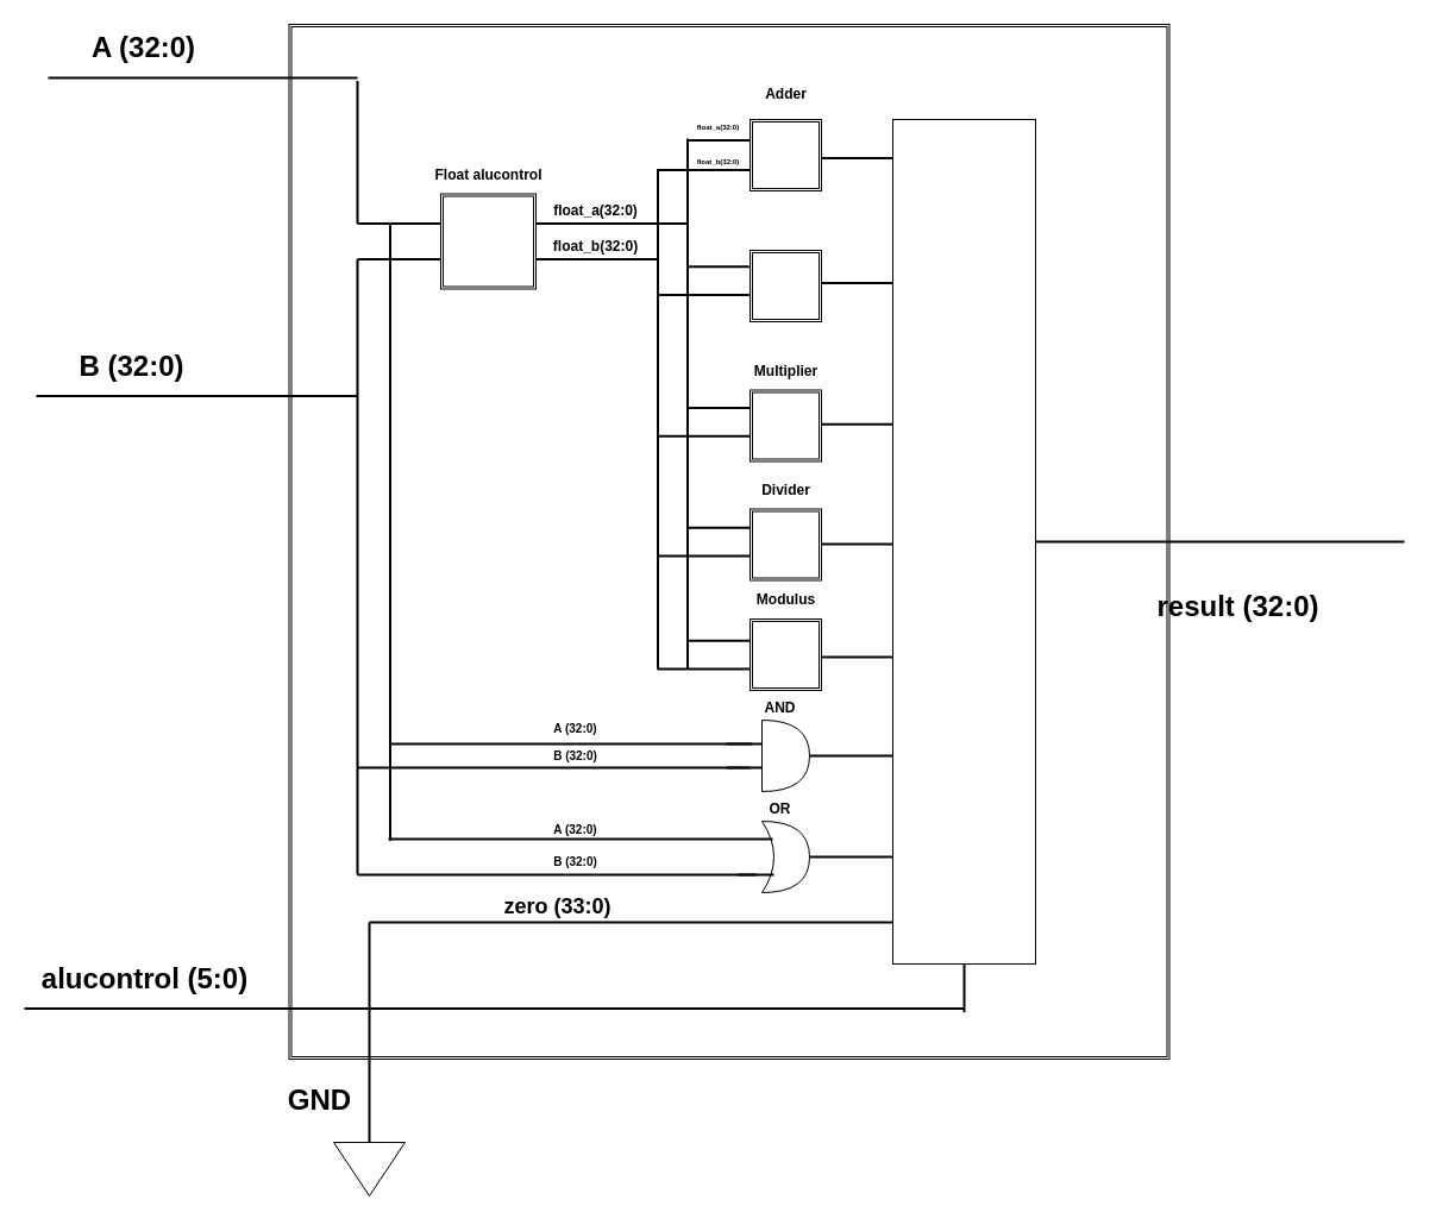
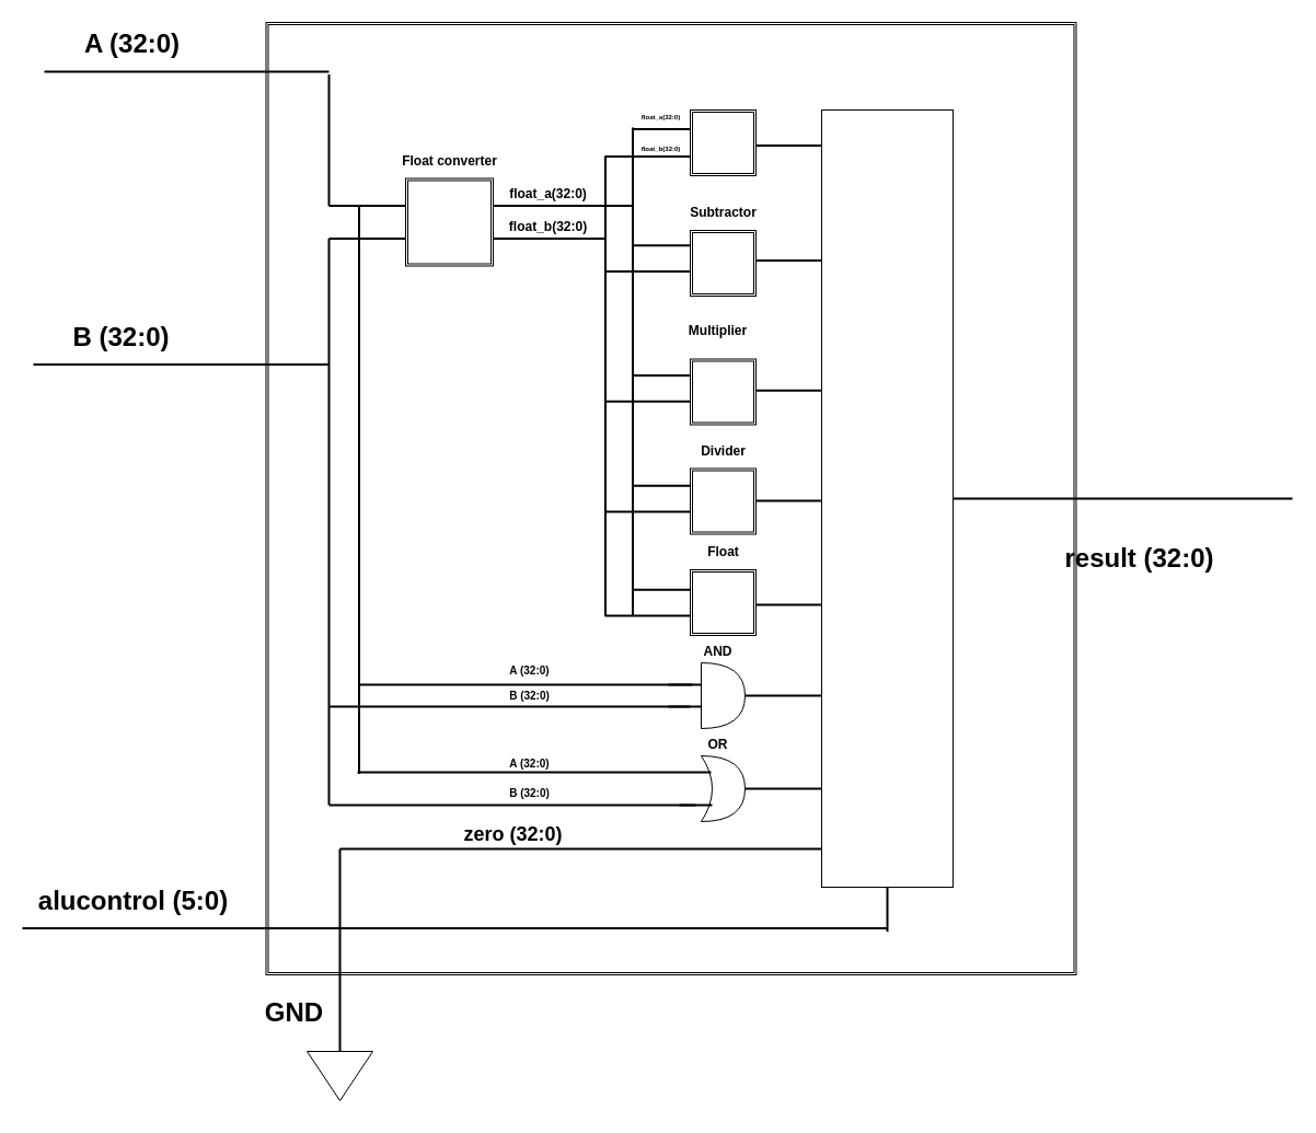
  <mxCell id="0" />
  <mxCell id="1" parent="0" />
  <mxCell id="2" value="" style="shape=ext;double=1;rounded=0;whiteSpace=wrap;html=1;" vertex="1" parent="1"><mxGeometry x="242.5" y="20" width="740" height="870" as="geometry" /></mxCell>
  <mxCell id="3" value="" style="line;strokeWidth=2;html=1;" vertex="1" parent="1"><mxGeometry x="40" y="60" width="260" height="10" as="geometry" /></mxCell>
  <mxCell id="4" value="" style="line;strokeWidth=2;html=1;" vertex="1" parent="1"><mxGeometry x="30" y="327.5" width="270" height="10" as="geometry" /></mxCell>
  <mxCell id="5" value="" style="line;strokeWidth=2;html=1;" vertex="1" parent="1"><mxGeometry x="20" y="842.5" width="790" height="10" as="geometry" /></mxCell>
  <mxCell id="6" value="A (32:0)" style="text;strokeColor=none;fillColor=none;html=1;fontSize=24;fontStyle=1;verticalAlign=middle;align=center;" vertex="1" parent="1"><mxGeometry x="70" y="20" width="100" height="40" as="geometry" /></mxCell>
  <mxCell id="7" value="B (32:0)" style="text;strokeColor=none;fillColor=none;html=1;fontSize=24;fontStyle=1;verticalAlign=middle;align=center;" vertex="1" parent="1"><mxGeometry x="60" y="287.5" width="100" height="40" as="geometry" /></mxCell>
  <mxCell id="8" value="alucontrol (5:0)" style="text;strokeColor=none;fillColor=none;html=1;fontSize=24;fontStyle=1;verticalAlign=middle;align=center;" vertex="1" parent="1"><mxGeometry x="71.25" y="802.5" width="100" height="40" as="geometry" /></mxCell>
  <mxCell id="9" value="" style="line;strokeWidth=2;html=1;" vertex="1" parent="1"><mxGeometry x="870" y="450" width="310" height="10" as="geometry" /></mxCell>
  <mxCell id="10" value="result (32:0)" style="text;strokeColor=none;fillColor=none;html=1;fontSize=24;fontStyle=1;verticalAlign=middle;align=center;" vertex="1" parent="1"><mxGeometry x="990" y="490" width="100" height="40" as="geometry" /></mxCell>
- <mxCell id="11" value="&lt;font style=&quot;font-size: 18px&quot;&gt;zero (33:0)&lt;/font&gt;" style="text;strokeColor=none;fillColor=none;html=1;fontSize=24;fontStyle=1;verticalAlign=middle;align=center;" vertex="1" parent="1"><mxGeometry x="417.5" y="740" width="100" height="40" as="geometry" /></mxCell>
+ <mxCell id="11" value="&lt;font style=&quot;font-size: 18px&quot;&gt;zero (32:0)&lt;/font&gt;" style="text;strokeColor=none;fillColor=none;html=1;fontSize=24;fontStyle=1;verticalAlign=middle;align=center;" vertex="1" parent="1"><mxGeometry x="417.5" y="740" width="100" height="40" as="geometry" /></mxCell>
  <mxCell id="12" value="GND" style="text;strokeColor=none;fillColor=none;html=1;fontSize=24;fontStyle=1;verticalAlign=middle;align=center;" vertex="1" parent="1"><mxGeometry x="242.5" y="910" width="50" height="30" as="geometry" /></mxCell>
  <mxCell id="13" value="" style="shape=ext;double=1;whiteSpace=wrap;html=1;aspect=fixed;" vertex="1" parent="1"><mxGeometry x="370" y="162.5" width="80" height="80" as="geometry" /></mxCell>
- <mxCell id="14" value="&lt;font style=&quot;font-size: 12px&quot;&gt;Float alucontrol&lt;/font&gt;" style="text;strokeColor=none;fillColor=none;html=1;fontSize=24;fontStyle=1;verticalAlign=middle;align=center;" vertex="1" parent="1"><mxGeometry x="360" y="122.5" width="100" height="40" as="geometry" /></mxCell>
+ <mxCell id="14" value="&lt;font style=&quot;font-size: 12px&quot;&gt;Float converter&lt;/font&gt;" style="text;strokeColor=none;fillColor=none;html=1;fontSize=24;fontStyle=1;verticalAlign=middle;align=center;" vertex="1" parent="1"><mxGeometry x="360" y="122.5" width="100" height="40" as="geometry" /></mxCell>
  <mxCell id="15" value="" style="shape=ext;double=1;whiteSpace=wrap;html=1;aspect=fixed;" vertex="1" parent="1"><mxGeometry x="630" y="100" width="60" height="60" as="geometry" /></mxCell>
- <mxCell id="16" value="&lt;font style=&quot;font-size: 12px&quot;&gt;Adder&lt;/font&gt;" style="text;strokeColor=none;fillColor=none;html=1;fontSize=24;fontStyle=1;verticalAlign=middle;align=center;" vertex="1" parent="1"><mxGeometry x="620" y="60" width="80" height="30" as="geometry" /></mxCell>
  <mxCell id="17" value="" style="shape=ext;double=1;whiteSpace=wrap;html=1;aspect=fixed;" vertex="1" parent="1"><mxGeometry x="630" y="210" width="60" height="60" as="geometry" /></mxCell>
+ <mxCell id="18" value="&lt;font style=&quot;font-size: 12px&quot;&gt;Subtractor&lt;/font&gt;" style="text;strokeColor=none;fillColor=none;html=1;fontSize=24;fontStyle=1;verticalAlign=middle;align=center;" vertex="1" parent="1"><mxGeometry x="610" y="170" width="100" height="40" as="geometry" /></mxCell>
  <mxCell id="19" value="" style="shape=ext;double=1;whiteSpace=wrap;html=1;aspect=fixed;" vertex="1" parent="1"><mxGeometry x="630" y="327.5" width="60" height="60" as="geometry" /></mxCell>
- <mxCell id="20" value="&lt;font style=&quot;font-size: 12px&quot;&gt;Multiplier&lt;/font&gt;" style="text;strokeColor=none;fillColor=none;html=1;fontSize=24;fontStyle=1;verticalAlign=middle;align=center;" vertex="1" parent="1"><mxGeometry x="610" y="287.5" width="100" height="40" as="geometry" /></mxCell>
+ <mxCell id="20" value="&lt;font style=&quot;font-size: 12px&quot;&gt;Multiplier&lt;/font&gt;" style="text;strokeColor=none;fillColor=none;html=1;fontSize=24;fontStyle=1;verticalAlign=middle;align=center;" vertex="1" parent="1"><mxGeometry x="605" y="277.5" width="100" height="40" as="geometry" /></mxCell>
  <mxCell id="21" value="" style="line;strokeWidth=2;html=1;" vertex="1" parent="1"><mxGeometry x="300" y="182.5" width="70" height="10" as="geometry" /></mxCell>
  <mxCell id="22" value="" style="line;strokeWidth=2;html=1;" vertex="1" parent="1"><mxGeometry x="300" y="212.5" width="70" height="10" as="geometry" /></mxCell>
  <mxCell id="23" value="" style="line;strokeWidth=2;html=1;rotation=90;" vertex="1" parent="1"><mxGeometry x="240" y="122.5" width="120" height="10" as="geometry" /></mxCell>
  <mxCell id="24" value="" style="line;strokeWidth=2;html=1;rotation=90;" vertex="1" parent="1"><mxGeometry x="242.5" y="270" width="115" height="10" as="geometry" /></mxCell>
  <mxCell id="25" value="" style="line;strokeWidth=2;html=1;" vertex="1" parent="1"><mxGeometry x="450" y="182.5" width="128" height="10" as="geometry" /></mxCell>
  <mxCell id="26" value="" style="line;strokeWidth=2;html=1;" vertex="1" parent="1"><mxGeometry x="450" y="212.5" width="102" height="10" as="geometry" /></mxCell>
  <mxCell id="27" value="&lt;font style=&quot;font-size: 12px&quot;&gt;float_a(32:0)&lt;/font&gt;" style="text;strokeColor=none;fillColor=none;html=1;fontSize=24;fontStyle=1;verticalAlign=middle;align=center;" vertex="1" parent="1"><mxGeometry x="450" y="152.5" width="100" height="40" as="geometry" /></mxCell>
  <mxCell id="28" value="&lt;font style=&quot;font-size: 12px&quot;&gt;float_b(32:0)&lt;/font&gt;" style="text;strokeColor=none;fillColor=none;html=1;fontSize=24;fontStyle=1;verticalAlign=middle;align=center;" vertex="1" parent="1"><mxGeometry x="450" y="186.25" width="100" height="32.5" as="geometry" /></mxCell>
  <mxCell id="29" value="" style="rounded=0;whiteSpace=wrap;html=1;" vertex="1" parent="1"><mxGeometry x="750" y="100" width="120" height="710" as="geometry" /></mxCell>
  <mxCell id="30" value="" style="shape=or;whiteSpace=wrap;html=1;" vertex="1" parent="1"><mxGeometry x="640" y="605" width="40" height="60" as="geometry" /></mxCell>
  <mxCell id="31" value="" style="shape=xor;whiteSpace=wrap;html=1;" vertex="1" parent="1"><mxGeometry x="640" y="690" width="40" height="60" as="geometry" /></mxCell>
  <mxCell id="32" value="" style="shape=ext;double=1;whiteSpace=wrap;html=1;aspect=fixed;" vertex="1" parent="1"><mxGeometry x="630" y="427.5" width="60" height="60" as="geometry" /></mxCell>
  <mxCell id="33" value="&lt;font style=&quot;font-size: 12px&quot;&gt;Divider&lt;/font&gt;" style="text;strokeColor=none;fillColor=none;html=1;fontSize=24;fontStyle=1;verticalAlign=middle;align=center;" vertex="1" parent="1"><mxGeometry x="610" y="387.5" width="100" height="40" as="geometry" /></mxCell>
  <mxCell id="34" value="" style="shape=ext;double=1;whiteSpace=wrap;html=1;aspect=fixed;" vertex="1" parent="1"><mxGeometry x="630" y="520" width="60" height="60" as="geometry" /></mxCell>
- <mxCell id="35" value="&lt;font style=&quot;font-size: 12px&quot;&gt;Modulus&lt;/font&gt;" style="text;strokeColor=none;fillColor=none;html=1;fontSize=24;fontStyle=1;verticalAlign=middle;align=center;" vertex="1" parent="1"><mxGeometry x="610" y="480" width="100" height="40" as="geometry" /></mxCell>
+ <mxCell id="35" value="&lt;font style=&quot;font-size: 12px&quot;&gt;Float&lt;/font&gt;" style="text;strokeColor=none;fillColor=none;html=1;fontSize=24;fontStyle=1;verticalAlign=middle;align=center;" vertex="1" parent="1"><mxGeometry x="610" y="480" width="100" height="40" as="geometry" /></mxCell>
  <mxCell id="36" value="" style="line;strokeWidth=2;html=1;" vertex="1" parent="1"><mxGeometry x="310" y="770" width="440" height="10" as="geometry" /></mxCell>
  <mxCell id="37" value="" style="line;strokeWidth=2;html=1;rotation=90;" vertex="1" parent="1"><mxGeometry x="213.75" y="866.25" width="192.5" height="10" as="geometry" /></mxCell>
  <mxCell id="38" value="" style="line;strokeWidth=2;html=1;" vertex="1" parent="1"><mxGeometry x="610" y="620" width="30" height="10" as="geometry" /></mxCell>
  <mxCell id="39" value="" style="line;strokeWidth=2;html=1;" vertex="1" parent="1"><mxGeometry x="610" y="640" width="30" height="10" as="geometry" /></mxCell>
  <mxCell id="40" value="" style="line;strokeWidth=2;html=1;" vertex="1" parent="1"><mxGeometry x="620" y="730" width="30" height="10" as="geometry" /></mxCell>
  <mxCell id="41" value="" style="line;strokeWidth=2;html=1;rotation=90;" vertex="1" parent="1"><mxGeometry x="342.5" y="347" width="420" height="10" as="geometry" /></mxCell>
  <mxCell id="42" value="" style="line;strokeWidth=2;html=1;rotation=90;" vertex="1" parent="1"><mxGeometry x="354.37" y="334.13" width="446.25" height="10" as="geometry" /></mxCell>
  <mxCell id="43" value="" style="line;strokeWidth=2;html=1;" vertex="1" parent="1"><mxGeometry x="577" y="112.5" width="53" height="10" as="geometry" /></mxCell>
  <mxCell id="44" value="" style="line;strokeWidth=2;html=1;" vertex="1" parent="1"><mxGeometry x="552" y="137.5" width="78" height="10" as="geometry" /></mxCell>
  <mxCell id="45" value="" style="line;strokeWidth=2;html=1;" vertex="1" parent="1"><mxGeometry x="577" y="218.75" width="53" height="10" as="geometry" /></mxCell>
  <mxCell id="46" value="" style="line;strokeWidth=2;html=1;" vertex="1" parent="1"><mxGeometry x="552" y="242.5" width="78" height="10" as="geometry" /></mxCell>
  <mxCell id="47" value="" style="line;strokeWidth=2;html=1;" vertex="1" parent="1"><mxGeometry x="577" y="337.5" width="53" height="10" as="geometry" /></mxCell>
  <mxCell id="48" value="" style="line;strokeWidth=2;html=1;" vertex="1" parent="1"><mxGeometry x="552" y="361.25" width="78" height="10" as="geometry" /></mxCell>
  <mxCell id="49" value="" style="line;strokeWidth=2;html=1;" vertex="1" parent="1"><mxGeometry x="577" y="438.13" width="53" height="10" as="geometry" /></mxCell>
  <mxCell id="50" value="" style="line;strokeWidth=2;html=1;" vertex="1" parent="1"><mxGeometry x="552" y="461.88" width="78" height="10" as="geometry" /></mxCell>
  <mxCell id="51" value="" style="line;strokeWidth=2;html=1;" vertex="1" parent="1"><mxGeometry x="577" y="533.13" width="53" height="10" as="geometry" /></mxCell>
  <mxCell id="52" value="" style="line;strokeWidth=2;html=1;" vertex="1" parent="1"><mxGeometry x="552" y="556.88" width="78" height="10" as="geometry" /></mxCell>
  <mxCell id="53" value="" style="line;strokeWidth=2;html=1;rotation=-90;" vertex="1" parent="1"><mxGeometry x="789.69" y="825.32" width="40.63" height="10" as="geometry" /></mxCell>
  <mxCell id="54" value="" style="line;strokeWidth=2;html=1;" vertex="1" parent="1"><mxGeometry x="300" y="640" width="330" height="10" as="geometry" /></mxCell>
  <mxCell id="55" value="" style="line;strokeWidth=2;html=1;" vertex="1" parent="1"><mxGeometry x="300" y="730" width="335" height="10" as="geometry" /></mxCell>
  <mxCell id="56" value="" style="line;strokeWidth=2;html=1;rotation=-90;" vertex="1" parent="1"><mxGeometry x="98.91" y="528.6" width="402.19" height="10" as="geometry" /></mxCell>
  <mxCell id="57" value="" style="line;strokeWidth=2;html=1;rotation=90;" vertex="1" parent="1"><mxGeometry x="67.52" y="441.52" width="519.98" height="10" as="geometry" /></mxCell>
  <mxCell id="58" value="" style="line;strokeWidth=2;html=1;" vertex="1" parent="1"><mxGeometry x="326" y="700" width="323" height="10" as="geometry" /></mxCell>
  <mxCell id="59" value="" style="line;strokeWidth=2;html=1;" vertex="1" parent="1"><mxGeometry x="327" y="620" width="305" height="10" as="geometry" /></mxCell>
  <mxCell id="60" value="" style="line;strokeWidth=2;html=1;" vertex="1" parent="1"><mxGeometry x="690" y="127.5" width="60" height="10" as="geometry" /></mxCell>
  <mxCell id="61" value="" style="line;strokeWidth=2;html=1;" vertex="1" parent="1"><mxGeometry x="690" y="232.5" width="60" height="10" as="geometry" /></mxCell>
  <mxCell id="62" value="" style="line;strokeWidth=2;html=1;" vertex="1" parent="1"><mxGeometry x="690" y="351.25" width="60" height="10" as="geometry" /></mxCell>
  <mxCell id="63" value="" style="line;strokeWidth=2;html=1;" vertex="1" parent="1"><mxGeometry x="690" y="451.88" width="60" height="10" as="geometry" /></mxCell>
  <mxCell id="64" value="" style="line;strokeWidth=2;html=1;" vertex="1" parent="1"><mxGeometry x="690" y="546.88" width="60" height="10" as="geometry" /></mxCell>
  <mxCell id="65" value="" style="line;strokeWidth=2;html=1;" vertex="1" parent="1"><mxGeometry x="680" y="630" width="70" height="10" as="geometry" /></mxCell>
  <mxCell id="66" value="" style="line;strokeWidth=2;html=1;" vertex="1" parent="1"><mxGeometry x="680" y="715" width="70" height="10" as="geometry" /></mxCell>
  <mxCell id="67" value="&lt;font style=&quot;font-size: 10px&quot;&gt;A (32:0)&lt;/font&gt;" style="text;strokeColor=none;fillColor=none;html=1;fontSize=24;fontStyle=1;verticalAlign=middle;align=center;" vertex="1" parent="1"><mxGeometry x="460" y="605" width="45" height="6.88" as="geometry" /></mxCell>
  <mxCell id="68" value="&lt;font style=&quot;font-size: 10px&quot;&gt;A (32:0)&lt;/font&gt;" style="text;strokeColor=none;fillColor=none;html=1;fontSize=24;fontStyle=1;verticalAlign=middle;align=center;" vertex="1" parent="1"><mxGeometry x="460" y="690" width="45" height="6.88" as="geometry" /></mxCell>
  <mxCell id="69" value="&lt;font style=&quot;font-size: 10px&quot;&gt;B (32:0)&lt;/font&gt;" style="text;strokeColor=none;fillColor=none;html=1;fontSize=24;fontStyle=1;verticalAlign=middle;align=center;" vertex="1" parent="1"><mxGeometry x="460" y="628" width="45" height="6.88" as="geometry" /></mxCell>
  <mxCell id="70" value="&lt;font style=&quot;font-size: 10px&quot;&gt;B (32:0)&lt;/font&gt;" style="text;strokeColor=none;fillColor=none;html=1;fontSize=24;fontStyle=1;verticalAlign=middle;align=center;" vertex="1" parent="1"><mxGeometry x="460" y="716.56" width="45" height="6.88" as="geometry" /></mxCell>
  <mxCell id="71" value="&lt;font style=&quot;font-size: 6px&quot;&gt;float_a(32:0)&lt;/font&gt;" style="text;strokeColor=none;fillColor=none;html=1;fontSize=24;fontStyle=1;verticalAlign=middle;align=center;" vertex="1" parent="1"><mxGeometry x="582.5" y="90" width="40" height="22.5" as="geometry" /></mxCell>
  <mxCell id="72" value="&lt;font style=&quot;font-size: 6px&quot;&gt;float_b(32:0)&lt;/font&gt;" style="text;strokeColor=none;fillColor=none;html=1;fontSize=24;fontStyle=1;verticalAlign=middle;align=center;" vertex="1" parent="1"><mxGeometry x="580" y="124.06" width="45" height="11.88" as="geometry" /></mxCell>
  <mxCell id="73" value="&lt;font style=&quot;font-size: 12px&quot;&gt;AND&lt;/font&gt;" style="text;strokeColor=none;fillColor=none;html=1;fontSize=24;fontStyle=1;verticalAlign=middle;align=center;" vertex="1" parent="1"><mxGeometry x="620" y="580" width="70" height="21.88" as="geometry" /></mxCell>
  <mxCell id="74" value="&lt;font style=&quot;font-size: 12px&quot;&gt;OR&lt;/font&gt;" style="text;strokeColor=none;fillColor=none;html=1;fontSize=24;fontStyle=1;verticalAlign=middle;align=center;" vertex="1" parent="1"><mxGeometry x="620" y="665" width="70" height="21.88" as="geometry" /></mxCell>
  <mxCell id="75" value="" style="triangle;whiteSpace=wrap;html=1;rotation=90;" vertex="1" parent="1"><mxGeometry x="287.5" y="952.5" width="45" height="60" as="geometry" /></mxCell>
